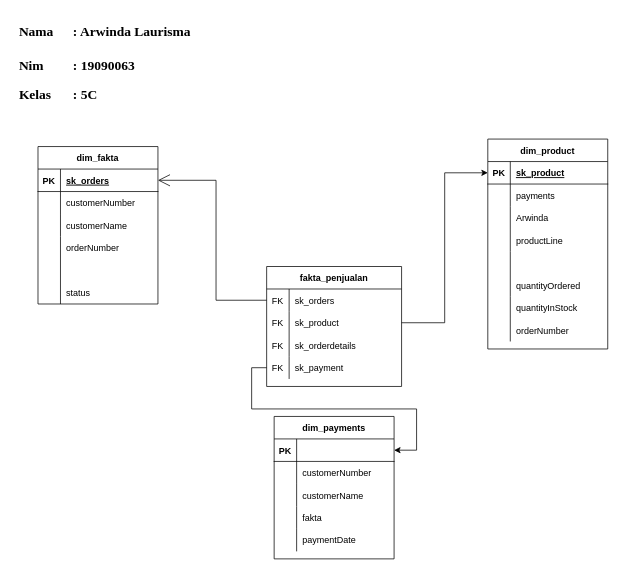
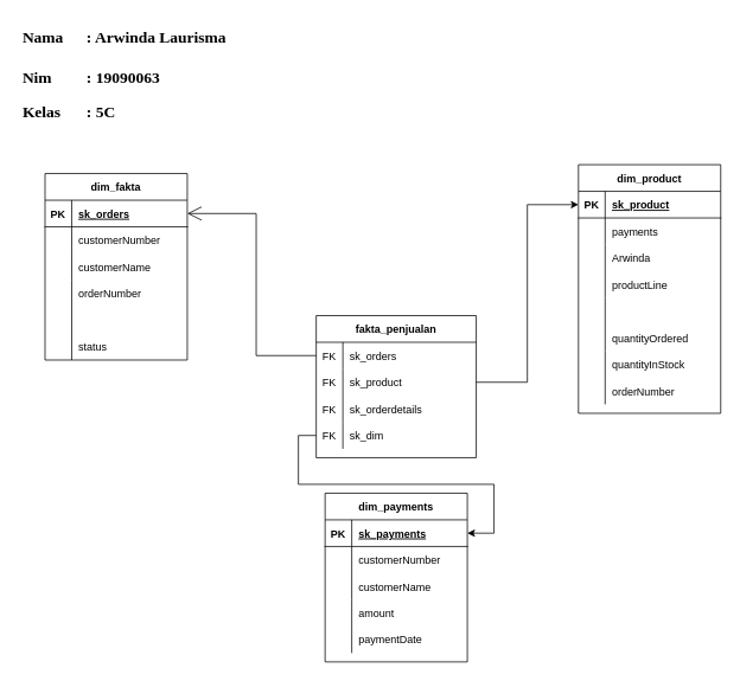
  <mxCell id="0" />
  <mxCell id="1" parent="0" />
  <mxCell id="2" value="fakta_penjualan" style="shape=table;startSize=30;container=1;collapsible=1;childLayout=tableLayout;fixedRows=1;rowLines=0;fontStyle=1;align=center;resizeLast=1;hachureGap=4;pointerEvents=0;" parent="1" vertex="1"><mxGeometry x="355" y="355" width="180" height="160.0" as="geometry" /></mxCell>
  <mxCell id="3" value="" style="shape=partialRectangle;collapsible=0;dropTarget=0;pointerEvents=0;fillColor=none;top=0;left=0;bottom=0;right=0;points=[[0,0.5],[1,0.5]];portConstraint=eastwest;" parent="2" vertex="1"><mxGeometry y="30" width="180" height="30" as="geometry" /></mxCell>
  <mxCell id="4" value="FK" style="shape=partialRectangle;connectable=0;fillColor=none;top=0;left=0;bottom=0;right=0;editable=1;overflow=hidden;" parent="3" vertex="1"><mxGeometry width="30" height="30" as="geometry"><mxRectangle width="30" height="30" as="alternateBounds" /></mxGeometry></mxCell>
  <mxCell id="5" value="sk_orders" style="shape=partialRectangle;connectable=0;fillColor=none;top=0;left=0;bottom=0;right=0;align=left;spacingLeft=6;overflow=hidden;" parent="3" vertex="1"><mxGeometry x="30" width="150" height="30" as="geometry"><mxRectangle width="150" height="30" as="alternateBounds" /></mxGeometry></mxCell>
  <mxCell id="6" value="" style="shape=partialRectangle;collapsible=0;dropTarget=0;pointerEvents=0;fillColor=none;top=0;left=0;bottom=0;right=0;points=[[0,0.5],[1,0.5]];portConstraint=eastwest;" parent="2" vertex="1"><mxGeometry y="60" width="180" height="30" as="geometry" /></mxCell>
  <mxCell id="7" value="FK" style="shape=partialRectangle;connectable=0;fillColor=none;top=0;left=0;bottom=0;right=0;editable=1;overflow=hidden;" parent="6" vertex="1"><mxGeometry width="30" height="30" as="geometry"><mxRectangle width="30" height="30" as="alternateBounds" /></mxGeometry></mxCell>
  <mxCell id="8" value="sk_product" style="shape=partialRectangle;connectable=0;fillColor=none;top=0;left=0;bottom=0;right=0;align=left;spacingLeft=6;overflow=hidden;" parent="6" vertex="1"><mxGeometry x="30" width="150" height="30" as="geometry"><mxRectangle width="150" height="30" as="alternateBounds" /></mxGeometry></mxCell>
  <mxCell id="9" value="" style="shape=partialRectangle;collapsible=0;dropTarget=0;pointerEvents=0;fillColor=none;top=0;left=0;bottom=0;right=0;points=[[0,0.5],[1,0.5]];portConstraint=eastwest;" parent="2" vertex="1"><mxGeometry y="90" width="180" height="30" as="geometry" /></mxCell>
  <mxCell id="10" value="FK" style="shape=partialRectangle;connectable=0;fillColor=none;top=0;left=0;bottom=0;right=0;editable=1;overflow=hidden;" parent="9" vertex="1"><mxGeometry width="30" height="30" as="geometry"><mxRectangle width="30" height="30" as="alternateBounds" /></mxGeometry></mxCell>
  <mxCell id="11" value="sk_orderdetails" style="shape=partialRectangle;connectable=0;fillColor=none;top=0;left=0;bottom=0;right=0;align=left;spacingLeft=6;overflow=hidden;" parent="9" vertex="1"><mxGeometry x="30" width="150" height="30" as="geometry"><mxRectangle width="150" height="30" as="alternateBounds" /></mxGeometry></mxCell>
  <mxCell id="12" value="" style="shape=partialRectangle;collapsible=0;dropTarget=0;pointerEvents=0;fillColor=none;top=0;left=0;bottom=0;right=0;points=[[0,0.5],[1,0.5]];portConstraint=eastwest;" parent="2" vertex="1"><mxGeometry y="120" width="180" height="30" as="geometry" /></mxCell>
  <mxCell id="13" value="FK" style="shape=partialRectangle;connectable=0;fillColor=none;top=0;left=0;bottom=0;right=0;editable=1;overflow=hidden;" parent="12" vertex="1"><mxGeometry width="30" height="30" as="geometry"><mxRectangle width="30" height="30" as="alternateBounds" /></mxGeometry></mxCell>
- <mxCell id="14" value="sk_payment" style="shape=partialRectangle;connectable=0;fillColor=none;top=0;left=0;bottom=0;right=0;align=left;spacingLeft=6;overflow=hidden;" parent="12" vertex="1"><mxGeometry x="30" width="150" height="30" as="geometry"><mxRectangle width="150" height="30" as="alternateBounds" /></mxGeometry></mxCell>
+ <mxCell id="14" value="sk_dim" style="shape=partialRectangle;connectable=0;fillColor=none;top=0;left=0;bottom=0;right=0;align=left;spacingLeft=6;overflow=hidden;" parent="12" vertex="1"><mxGeometry x="30" width="150" height="30" as="geometry"><mxRectangle width="150" height="30" as="alternateBounds" /></mxGeometry></mxCell>
  <mxCell id="15" value="dim_fakta" style="shape=table;startSize=30;container=1;collapsible=1;childLayout=tableLayout;fixedRows=1;rowLines=0;fontStyle=1;align=center;resizeLast=1;hachureGap=4;pointerEvents=0;" parent="1" vertex="1"><mxGeometry x="50" y="195" width="160" height="210" as="geometry"><mxRectangle x="40" y="35" width="100" height="30" as="alternateBounds" /></mxGeometry></mxCell>
  <mxCell id="16" value="" style="shape=partialRectangle;collapsible=0;dropTarget=0;pointerEvents=0;fillColor=none;top=0;left=0;bottom=1;right=0;points=[[0,0.5],[1,0.5]];portConstraint=eastwest;" parent="15" vertex="1"><mxGeometry y="30" width="160" height="30" as="geometry" /></mxCell>
  <mxCell id="17" value="PK" style="shape=partialRectangle;connectable=0;fillColor=none;top=0;left=0;bottom=0;right=0;fontStyle=1;overflow=hidden;" parent="16" vertex="1"><mxGeometry width="30" height="30" as="geometry"><mxRectangle width="30" height="30" as="alternateBounds" /></mxGeometry></mxCell>
  <mxCell id="18" value="sk_orders" style="shape=partialRectangle;connectable=0;fillColor=none;top=0;left=0;bottom=0;right=0;align=left;spacingLeft=6;fontStyle=5;overflow=hidden;" parent="16" vertex="1"><mxGeometry x="30" width="130" height="30" as="geometry"><mxRectangle width="130" height="30" as="alternateBounds" /></mxGeometry></mxCell>
  <mxCell id="19" value="" style="shape=partialRectangle;collapsible=0;dropTarget=0;pointerEvents=0;fillColor=none;top=0;left=0;bottom=0;right=0;points=[[0,0.5],[1,0.5]];portConstraint=eastwest;" parent="15" vertex="1"><mxGeometry y="60" width="160" height="30" as="geometry" /></mxCell>
  <mxCell id="20" value="" style="shape=partialRectangle;connectable=0;fillColor=none;top=0;left=0;bottom=0;right=0;editable=1;overflow=hidden;" parent="19" vertex="1"><mxGeometry width="30" height="30" as="geometry"><mxRectangle width="30" height="30" as="alternateBounds" /></mxGeometry></mxCell>
  <mxCell id="21" value="customerNumber " style="shape=partialRectangle;connectable=0;fillColor=none;top=0;left=0;bottom=0;right=0;align=left;spacingLeft=6;overflow=hidden;" parent="19" vertex="1"><mxGeometry x="30" width="130" height="30" as="geometry"><mxRectangle width="130" height="30" as="alternateBounds" /></mxGeometry></mxCell>
  <mxCell id="22" value="" style="shape=partialRectangle;collapsible=0;dropTarget=0;pointerEvents=0;fillColor=none;top=0;left=0;bottom=0;right=0;points=[[0,0.5],[1,0.5]];portConstraint=eastwest;" parent="15" vertex="1"><mxGeometry y="90" width="160" height="30" as="geometry" /></mxCell>
  <mxCell id="23" value="" style="shape=partialRectangle;connectable=0;fillColor=none;top=0;left=0;bottom=0;right=0;editable=1;overflow=hidden;" parent="22" vertex="1"><mxGeometry width="30" height="30" as="geometry"><mxRectangle width="30" height="30" as="alternateBounds" /></mxGeometry></mxCell>
  <mxCell id="24" value="customerName" style="shape=partialRectangle;connectable=0;fillColor=none;top=0;left=0;bottom=0;right=0;align=left;spacingLeft=6;overflow=hidden;" parent="22" vertex="1"><mxGeometry x="30" width="130" height="30" as="geometry"><mxRectangle width="130" height="30" as="alternateBounds" /></mxGeometry></mxCell>
  <mxCell id="25" value="" style="shape=partialRectangle;collapsible=0;dropTarget=0;pointerEvents=0;fillColor=none;top=0;left=0;bottom=0;right=0;points=[[0,0.5],[1,0.5]];portConstraint=eastwest;" parent="15" vertex="1"><mxGeometry y="120" width="160" height="30" as="geometry" /></mxCell>
  <mxCell id="26" value="" style="shape=partialRectangle;connectable=0;fillColor=none;top=0;left=0;bottom=0;right=0;editable=1;overflow=hidden;" parent="25" vertex="1"><mxGeometry width="30" height="30" as="geometry"><mxRectangle width="30" height="30" as="alternateBounds" /></mxGeometry></mxCell>
  <mxCell id="27" value="orderNumber" style="shape=partialRectangle;connectable=0;fillColor=none;top=0;left=0;bottom=0;right=0;align=left;spacingLeft=6;overflow=hidden;" parent="25" vertex="1"><mxGeometry x="30" width="130" height="30" as="geometry"><mxRectangle width="130" height="30" as="alternateBounds" /></mxGeometry></mxCell>
  <mxCell id="28" value="" style="shape=partialRectangle;collapsible=0;dropTarget=0;pointerEvents=0;fillColor=none;top=0;left=0;bottom=0;right=0;points=[[0,0.5],[1,0.5]];portConstraint=eastwest;" parent="15" vertex="1"><mxGeometry y="150" width="160" height="30" as="geometry" /></mxCell>
  <mxCell id="29" value="" style="shape=partialRectangle;connectable=0;fillColor=none;top=0;left=0;bottom=0;right=0;editable=1;overflow=hidden;" parent="28" vertex="1"><mxGeometry width="30" height="30" as="geometry"><mxRectangle width="30" height="30" as="alternateBounds" /></mxGeometry></mxCell>
  <mxCell id="30" value="" style="shape=partialRectangle;collapsible=0;dropTarget=0;pointerEvents=0;fillColor=none;top=0;left=0;bottom=0;right=0;points=[[0,0.5],[1,0.5]];portConstraint=eastwest;" parent="15" vertex="1"><mxGeometry y="180" width="160" height="30" as="geometry" /></mxCell>
  <mxCell id="31" value="" style="shape=partialRectangle;connectable=0;fillColor=none;top=0;left=0;bottom=0;right=0;editable=1;overflow=hidden;" parent="30" vertex="1"><mxGeometry width="30" height="30" as="geometry"><mxRectangle width="30" height="30" as="alternateBounds" /></mxGeometry></mxCell>
  <mxCell id="32" value="status" style="shape=partialRectangle;connectable=0;fillColor=none;top=0;left=0;bottom=0;right=0;align=left;spacingLeft=6;overflow=hidden;" parent="30" vertex="1"><mxGeometry x="30" width="130" height="30" as="geometry"><mxRectangle width="130" height="30" as="alternateBounds" /></mxGeometry></mxCell>
  <mxCell id="33" style="edgeStyle=orthogonalEdgeStyle;rounded=0;orthogonalLoop=1;jettySize=auto;html=1;entryX=0;entryY=0.5;entryDx=0;entryDy=0;endArrow=none;startSize=14;endSize=14;sourcePerimeterSpacing=8;targetPerimeterSpacing=8;exitX=1;exitY=0.5;exitDx=0;exitDy=0;startArrow=open;startFill=0;endFill=0;" parent="1" source="16" target="3" edge="1"><mxGeometry relative="1" as="geometry" /></mxCell>
  <mxCell id="34" value="dim_product" style="shape=table;startSize=30;container=1;collapsible=1;childLayout=tableLayout;fixedRows=1;rowLines=0;fontStyle=1;align=center;resizeLast=1;hachureGap=4;pointerEvents=0;" parent="1" vertex="1"><mxGeometry x="650" y="185" width="160" height="280" as="geometry" /></mxCell>
  <mxCell id="35" value="" style="shape=partialRectangle;collapsible=0;dropTarget=0;pointerEvents=0;fillColor=none;top=0;left=0;bottom=1;right=0;points=[[0,0.5],[1,0.5]];portConstraint=eastwest;" parent="34" vertex="1"><mxGeometry y="30" width="160" height="30" as="geometry" /></mxCell>
  <mxCell id="36" value="PK" style="shape=partialRectangle;connectable=0;fillColor=none;top=0;left=0;bottom=0;right=0;fontStyle=1;overflow=hidden;" parent="35" vertex="1"><mxGeometry width="30" height="30" as="geometry"><mxRectangle width="30" height="30" as="alternateBounds" /></mxGeometry></mxCell>
  <mxCell id="37" value="sk_product" style="shape=partialRectangle;connectable=0;fillColor=none;top=0;left=0;bottom=0;right=0;align=left;spacingLeft=6;fontStyle=5;overflow=hidden;" parent="35" vertex="1"><mxGeometry x="30" width="130" height="30" as="geometry"><mxRectangle width="130" height="30" as="alternateBounds" /></mxGeometry></mxCell>
  <mxCell id="38" value="" style="shape=partialRectangle;collapsible=0;dropTarget=0;pointerEvents=0;fillColor=none;top=0;left=0;bottom=0;right=0;points=[[0,0.5],[1,0.5]];portConstraint=eastwest;" parent="34" vertex="1"><mxGeometry y="60" width="160" height="30" as="geometry" /></mxCell>
  <mxCell id="39" value="" style="shape=partialRectangle;connectable=0;fillColor=none;top=0;left=0;bottom=0;right=0;editable=1;overflow=hidden;" parent="38" vertex="1"><mxGeometry width="30" height="30" as="geometry"><mxRectangle width="30" height="30" as="alternateBounds" /></mxGeometry></mxCell>
  <mxCell id="40" value="payments" style="shape=partialRectangle;connectable=0;fillColor=none;top=0;left=0;bottom=0;right=0;align=left;spacingLeft=6;overflow=hidden;" parent="38" vertex="1"><mxGeometry x="30" width="130" height="30" as="geometry"><mxRectangle width="130" height="30" as="alternateBounds" /></mxGeometry></mxCell>
  <mxCell id="41" value="" style="shape=partialRectangle;collapsible=0;dropTarget=0;pointerEvents=0;fillColor=none;top=0;left=0;bottom=0;right=0;points=[[0,0.5],[1,0.5]];portConstraint=eastwest;" parent="34" vertex="1"><mxGeometry y="90" width="160" height="30" as="geometry" /></mxCell>
  <mxCell id="42" value="" style="shape=partialRectangle;connectable=0;fillColor=none;top=0;left=0;bottom=0;right=0;editable=1;overflow=hidden;" parent="41" vertex="1"><mxGeometry width="30" height="30" as="geometry"><mxRectangle width="30" height="30" as="alternateBounds" /></mxGeometry></mxCell>
  <mxCell id="43" value="Arwinda" style="shape=partialRectangle;connectable=0;fillColor=none;top=0;left=0;bottom=0;right=0;align=left;spacingLeft=6;overflow=hidden;" parent="41" vertex="1"><mxGeometry x="30" width="130" height="30" as="geometry"><mxRectangle width="130" height="30" as="alternateBounds" /></mxGeometry></mxCell>
  <mxCell id="44" value="" style="shape=partialRectangle;collapsible=0;dropTarget=0;pointerEvents=0;fillColor=none;top=0;left=0;bottom=0;right=0;points=[[0,0.5],[1,0.5]];portConstraint=eastwest;" parent="34" vertex="1"><mxGeometry y="120" width="160" height="30" as="geometry" /></mxCell>
  <mxCell id="45" value="" style="shape=partialRectangle;connectable=0;fillColor=none;top=0;left=0;bottom=0;right=0;editable=1;overflow=hidden;" parent="44" vertex="1"><mxGeometry width="30" height="30" as="geometry"><mxRectangle width="30" height="30" as="alternateBounds" /></mxGeometry></mxCell>
  <mxCell id="46" value="productLine" style="shape=partialRectangle;connectable=0;fillColor=none;top=0;left=0;bottom=0;right=0;align=left;spacingLeft=6;overflow=hidden;" parent="44" vertex="1"><mxGeometry x="30" width="130" height="30" as="geometry"><mxRectangle width="130" height="30" as="alternateBounds" /></mxGeometry></mxCell>
  <mxCell id="47" value="" style="shape=partialRectangle;collapsible=0;dropTarget=0;pointerEvents=0;fillColor=none;top=0;left=0;bottom=0;right=0;points=[[0,0.5],[1,0.5]];portConstraint=eastwest;" parent="34" vertex="1"><mxGeometry y="150" width="160" height="30" as="geometry" /></mxCell>
  <mxCell id="48" value="" style="shape=partialRectangle;connectable=0;fillColor=none;top=0;left=0;bottom=0;right=0;editable=1;overflow=hidden;" parent="47" vertex="1"><mxGeometry width="30" height="30" as="geometry"><mxRectangle width="30" height="30" as="alternateBounds" /></mxGeometry></mxCell>
  <mxCell id="49" value="" style="shape=partialRectangle;collapsible=0;dropTarget=0;pointerEvents=0;fillColor=none;top=0;left=0;bottom=0;right=0;points=[[0,0.5],[1,0.5]];portConstraint=eastwest;" parent="34" vertex="1"><mxGeometry y="180" width="160" height="30" as="geometry" /></mxCell>
  <mxCell id="50" value="" style="shape=partialRectangle;connectable=0;fillColor=none;top=0;left=0;bottom=0;right=0;editable=1;overflow=hidden;" parent="49" vertex="1"><mxGeometry width="30" height="30" as="geometry"><mxRectangle width="30" height="30" as="alternateBounds" /></mxGeometry></mxCell>
  <mxCell id="51" value="quantityOrdered" style="shape=partialRectangle;connectable=0;fillColor=none;top=0;left=0;bottom=0;right=0;align=left;spacingLeft=6;overflow=hidden;" parent="49" vertex="1"><mxGeometry x="30" width="130" height="30" as="geometry"><mxRectangle width="130" height="30" as="alternateBounds" /></mxGeometry></mxCell>
  <mxCell id="52" value="" style="shape=partialRectangle;collapsible=0;dropTarget=0;pointerEvents=0;fillColor=none;top=0;left=0;bottom=0;right=0;points=[[0,0.5],[1,0.5]];portConstraint=eastwest;" parent="34" vertex="1"><mxGeometry y="210" width="160" height="30" as="geometry" /></mxCell>
  <mxCell id="53" value="" style="shape=partialRectangle;connectable=0;fillColor=none;top=0;left=0;bottom=0;right=0;editable=1;overflow=hidden;" parent="52" vertex="1"><mxGeometry width="30" height="30" as="geometry"><mxRectangle width="30" height="30" as="alternateBounds" /></mxGeometry></mxCell>
  <mxCell id="54" value="quantityInStock" style="shape=partialRectangle;connectable=0;fillColor=none;top=0;left=0;bottom=0;right=0;align=left;spacingLeft=6;overflow=hidden;" parent="52" vertex="1"><mxGeometry x="30" width="130" height="30" as="geometry"><mxRectangle width="130" height="30" as="alternateBounds" /></mxGeometry></mxCell>
  <mxCell id="55" value="" style="shape=partialRectangle;collapsible=0;dropTarget=0;pointerEvents=0;fillColor=none;top=0;left=0;bottom=0;right=0;points=[[0,0.5],[1,0.5]];portConstraint=eastwest;" parent="34" vertex="1"><mxGeometry y="240" width="160" height="30" as="geometry" /></mxCell>
  <mxCell id="56" value="" style="shape=partialRectangle;connectable=0;fillColor=none;top=0;left=0;bottom=0;right=0;editable=1;overflow=hidden;" parent="55" vertex="1"><mxGeometry width="30" height="30" as="geometry"><mxRectangle width="30" height="30" as="alternateBounds" /></mxGeometry></mxCell>
  <mxCell id="57" value="orderNumber" style="shape=partialRectangle;connectable=0;fillColor=none;top=0;left=0;bottom=0;right=0;align=left;spacingLeft=6;overflow=hidden;" parent="55" vertex="1"><mxGeometry x="30" width="130" height="30" as="geometry"><mxRectangle width="130" height="30" as="alternateBounds" /></mxGeometry></mxCell>
  <mxCell id="58" value="dim_payments" style="shape=table;startSize=30;container=1;collapsible=1;childLayout=tableLayout;fixedRows=1;rowLines=0;fontStyle=1;align=center;resizeLast=1;hachureGap=4;pointerEvents=0;" parent="1" vertex="1"><mxGeometry x="365" y="555" width="160" height="190" as="geometry" /></mxCell>
  <mxCell id="59" value="" style="shape=partialRectangle;collapsible=0;dropTarget=0;pointerEvents=0;fillColor=none;top=0;left=0;bottom=1;right=0;points=[[0,0.5],[1,0.5]];portConstraint=eastwest;" parent="58" vertex="1"><mxGeometry y="30" width="160" height="30" as="geometry" /></mxCell>
  <mxCell id="60" value="PK" style="shape=partialRectangle;connectable=0;fillColor=none;top=0;left=0;bottom=0;right=0;fontStyle=1;overflow=hidden;" parent="59" vertex="1"><mxGeometry width="30" height="30" as="geometry"><mxRectangle width="30" height="30" as="alternateBounds" /></mxGeometry></mxCell>
+ <mxCell id="61" value="sk_payments" style="shape=partialRectangle;connectable=0;fillColor=none;top=0;left=0;bottom=0;right=0;align=left;spacingLeft=6;fontStyle=5;overflow=hidden;" parent="59" vertex="1"><mxGeometry x="30" width="130" height="30" as="geometry"><mxRectangle width="130" height="30" as="alternateBounds" /></mxGeometry></mxCell>
  <mxCell id="62" value="" style="shape=partialRectangle;collapsible=0;dropTarget=0;pointerEvents=0;fillColor=none;top=0;left=0;bottom=0;right=0;points=[[0,0.5],[1,0.5]];portConstraint=eastwest;" parent="58" vertex="1"><mxGeometry y="60" width="160" height="30" as="geometry" /></mxCell>
  <mxCell id="63" value="" style="shape=partialRectangle;connectable=0;fillColor=none;top=0;left=0;bottom=0;right=0;editable=1;overflow=hidden;" parent="62" vertex="1"><mxGeometry width="30" height="30" as="geometry"><mxRectangle width="30" height="30" as="alternateBounds" /></mxGeometry></mxCell>
  <mxCell id="64" value="customerNumber" style="shape=partialRectangle;connectable=0;fillColor=none;top=0;left=0;bottom=0;right=0;align=left;spacingLeft=6;overflow=hidden;" parent="62" vertex="1"><mxGeometry x="30" width="130" height="30" as="geometry"><mxRectangle width="130" height="30" as="alternateBounds" /></mxGeometry></mxCell>
  <mxCell id="65" value="" style="shape=partialRectangle;collapsible=0;dropTarget=0;pointerEvents=0;fillColor=none;top=0;left=0;bottom=0;right=0;points=[[0,0.5],[1,0.5]];portConstraint=eastwest;" parent="58" vertex="1"><mxGeometry y="90" width="160" height="30" as="geometry" /></mxCell>
  <mxCell id="66" value="" style="shape=partialRectangle;connectable=0;fillColor=none;top=0;left=0;bottom=0;right=0;editable=1;overflow=hidden;" parent="65" vertex="1"><mxGeometry width="30" height="30" as="geometry"><mxRectangle width="30" height="30" as="alternateBounds" /></mxGeometry></mxCell>
  <mxCell id="67" value="customerName" style="shape=partialRectangle;connectable=0;fillColor=none;top=0;left=0;bottom=0;right=0;align=left;spacingLeft=6;overflow=hidden;" parent="65" vertex="1"><mxGeometry x="30" width="130" height="30" as="geometry"><mxRectangle width="130" height="30" as="alternateBounds" /></mxGeometry></mxCell>
  <mxCell id="68" value="" style="shape=partialRectangle;collapsible=0;dropTarget=0;pointerEvents=0;fillColor=none;top=0;left=0;bottom=0;right=0;points=[[0,0.5],[1,0.5]];portConstraint=eastwest;" parent="58" vertex="1"><mxGeometry y="120" width="160" height="30" as="geometry" /></mxCell>
  <mxCell id="69" value="" style="shape=partialRectangle;connectable=0;fillColor=none;top=0;left=0;bottom=0;right=0;editable=1;overflow=hidden;" parent="68" vertex="1"><mxGeometry width="30" height="30" as="geometry"><mxRectangle width="30" height="30" as="alternateBounds" /></mxGeometry></mxCell>
- <mxCell id="70" value="fakta" style="shape=partialRectangle;connectable=0;fillColor=none;top=0;left=0;bottom=0;right=0;align=left;spacingLeft=6;overflow=hidden;" parent="68" vertex="1"><mxGeometry x="30" width="130" height="30" as="geometry"><mxRectangle width="130" height="30" as="alternateBounds" /></mxGeometry></mxCell>
+ <mxCell id="70" value="amount" style="shape=partialRectangle;connectable=0;fillColor=none;top=0;left=0;bottom=0;right=0;align=left;spacingLeft=6;overflow=hidden;" parent="68" vertex="1"><mxGeometry x="30" width="130" height="30" as="geometry"><mxRectangle width="130" height="30" as="alternateBounds" /></mxGeometry></mxCell>
  <mxCell id="71" value="" style="shape=partialRectangle;collapsible=0;dropTarget=0;pointerEvents=0;fillColor=none;top=0;left=0;bottom=0;right=0;points=[[0,0.5],[1,0.5]];portConstraint=eastwest;" parent="58" vertex="1"><mxGeometry y="150" width="160" height="30" as="geometry" /></mxCell>
  <mxCell id="72" value="" style="shape=partialRectangle;connectable=0;fillColor=none;top=0;left=0;bottom=0;right=0;editable=1;overflow=hidden;" parent="71" vertex="1"><mxGeometry width="30" height="30" as="geometry"><mxRectangle width="30" height="30" as="alternateBounds" /></mxGeometry></mxCell>
  <mxCell id="73" value="paymentDate" style="shape=partialRectangle;connectable=0;fillColor=none;top=0;left=0;bottom=0;right=0;align=left;spacingLeft=6;overflow=hidden;" parent="71" vertex="1"><mxGeometry x="30" width="130" height="30" as="geometry"><mxRectangle width="130" height="30" as="alternateBounds" /></mxGeometry></mxCell>
  <mxCell id="74" style="edgeStyle=orthogonalEdgeStyle;rounded=0;orthogonalLoop=1;jettySize=auto;html=1;exitX=1;exitY=0.5;exitDx=0;exitDy=0;entryX=0;entryY=0.5;entryDx=0;entryDy=0;" parent="1" source="6" target="35" edge="1"><mxGeometry relative="1" as="geometry" /></mxCell>
  <mxCell id="75" style="edgeStyle=orthogonalEdgeStyle;rounded=0;orthogonalLoop=1;jettySize=auto;html=1;exitX=0;exitY=0.5;exitDx=0;exitDy=0;entryX=1;entryY=0.5;entryDx=0;entryDy=0;" parent="1" source="12" target="59" edge="1"><mxGeometry relative="1" as="geometry" /></mxCell>
  <mxCell id="76" value="&lt;h1&gt;&lt;font face=&quot;Times New Roman&quot;&gt;&lt;span style=&quot;font-size: 18px&quot;&gt;Nama&amp;nbsp;&lt;span style=&quot;white-space: pre&quot;&gt;&#09;&lt;/span&gt;: Arwinda Laurisma&lt;/span&gt;&lt;/font&gt;&lt;/h1&gt;&lt;h1&gt;&lt;b style=&quot;font-size: 18px ; font-family: &amp;#34;times new roman&amp;#34;&quot;&gt;Nim&lt;span style=&quot;white-space: pre&quot;&gt;&#09;&lt;span style=&quot;white-space: pre&quot;&gt;&#09;&lt;/span&gt;&lt;/span&gt;: 19090063&lt;/b&gt;&lt;/h1&gt;&lt;div&gt;&lt;font face=&quot;Times New Roman&quot;&gt;&lt;span style=&quot;font-size: 18px&quot;&gt;&lt;b&gt;Kelas&lt;span style=&quot;white-space: pre&quot;&gt;&#09;&lt;/span&gt;: 5C&lt;/b&gt;&lt;br&gt;&lt;/span&gt;&lt;/font&gt;&lt;/div&gt;" style="text;html=1;strokeColor=none;fillColor=none;spacing=5;spacingTop=-20;whiteSpace=wrap;overflow=hidden;rounded=0;" parent="1" vertex="1"><mxGeometry x="20" y="20" width="295" height="120" as="geometry" /></mxCell>
